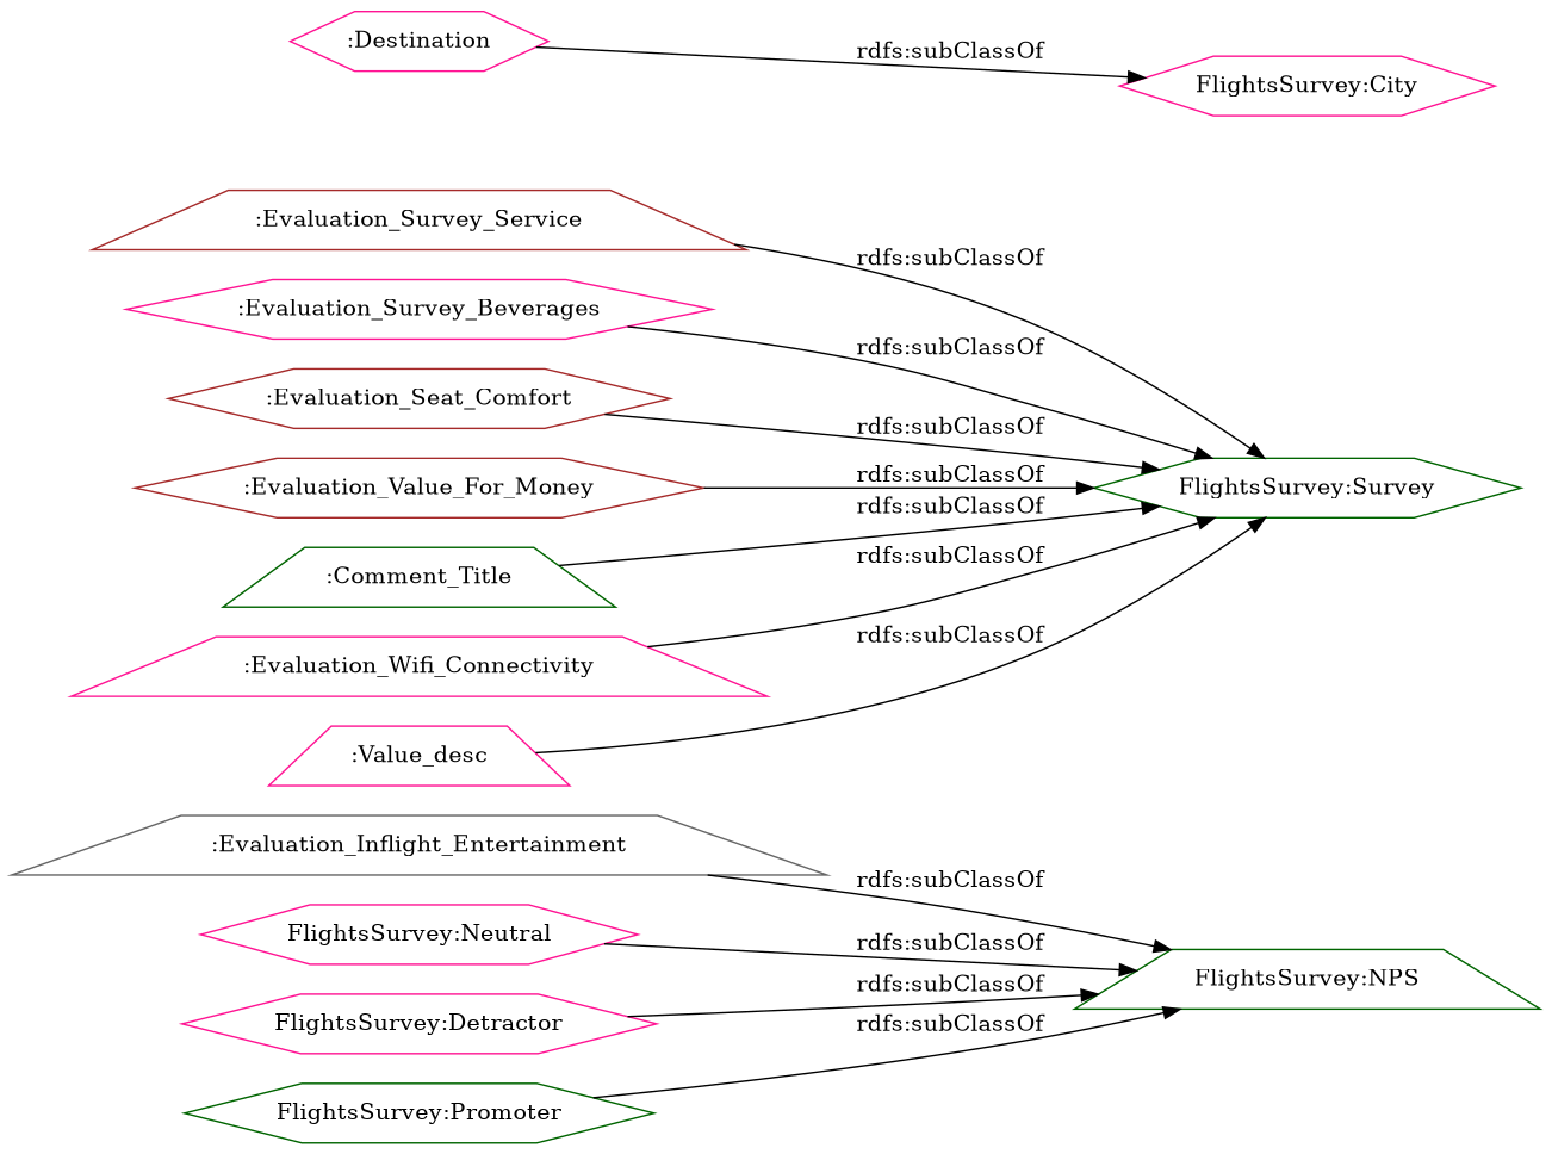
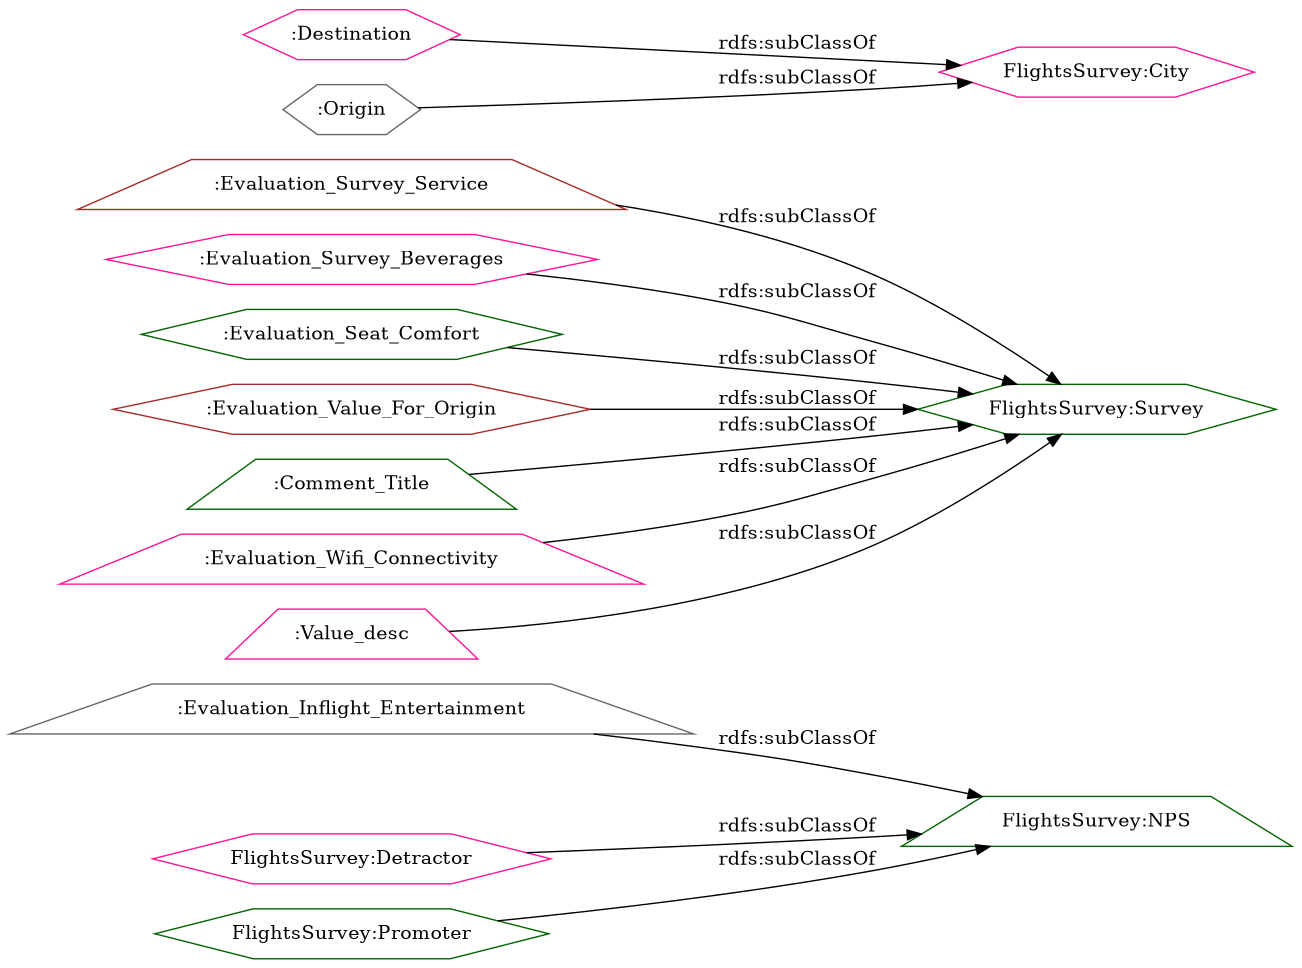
  digraph {
    rankdir=LR
    node [color=deeppink shape=hexagon]
    ":Evaluation_Inflight_Entertainment" [color=gray40 shape=trapezium]
    "FlightsSurvey:NPS" [color=darkgreen shape=trapezium]
    "FlightsSurvey:Survey" [color=darkgreen]
    n4 [color=brown label=":Evaluation_Survey_Service" shape=trapezium]
    ":Destination"
    "FlightsSurvey:City"
-   "FlightsSurvey:Neutral"
    "FlightsSurvey:Detractor"
    n9 [label=":Evaluation_Survey_Beverages"]
-   ":Evaluation_Seat_Comfort" [color=brown]
+   ":Evaluation_Seat_Comfort" [color=darkgreen]
    "FlightsSurvey:Promoter" [color=darkgreen]
-   ":Evaluation_Value_For_Money" [color=brown]
+   ":Origin" [color=gray40]
+   ":Evaluation_Value_For_Money" [color=brown label=":Evaluation_Value_For_Origin"]
    ":Comment_Title" [color=darkgreen shape=trapezium]
    ":Evaluation_Wifi_Connectivity" [shape=trapezium]
    n16 [label=":Value_desc" shape=trapezium]
    ":Evaluation_Inflight_Entertainment" -> "FlightsSurvey:NPS" [label="rdfs:subClassOf"]
    n4 -> "FlightsSurvey:Survey" [label="rdfs:subClassOf"]
    ":Destination" -> "FlightsSurvey:City" [label="rdfs:subClassOf"]
-   "FlightsSurvey:Neutral" -> "FlightsSurvey:NPS" [label="rdfs:subClassOf"]
    "FlightsSurvey:Detractor" -> "FlightsSurvey:NPS" [label="rdfs:subClassOf"]
    n9 -> "FlightsSurvey:Survey" [label="rdfs:subClassOf"]
    ":Evaluation_Seat_Comfort" -> "FlightsSurvey:Survey" [label="rdfs:subClassOf"]
    "FlightsSurvey:Promoter" -> "FlightsSurvey:NPS" [label="rdfs:subClassOf"]
+   ":Origin" -> "FlightsSurvey:City" [label="rdfs:subClassOf"]
    ":Evaluation_Value_For_Money" -> "FlightsSurvey:Survey" [label="rdfs:subClassOf"]
    ":Comment_Title" -> "FlightsSurvey:Survey" [label="rdfs:subClassOf"]
    ":Evaluation_Wifi_Connectivity" -> "FlightsSurvey:Survey" [label="rdfs:subClassOf"]
    n16 -> "FlightsSurvey:Survey" [label="rdfs:subClassOf"]
  }
